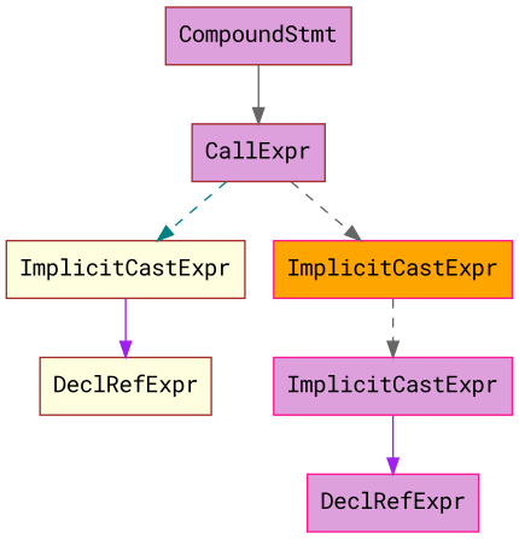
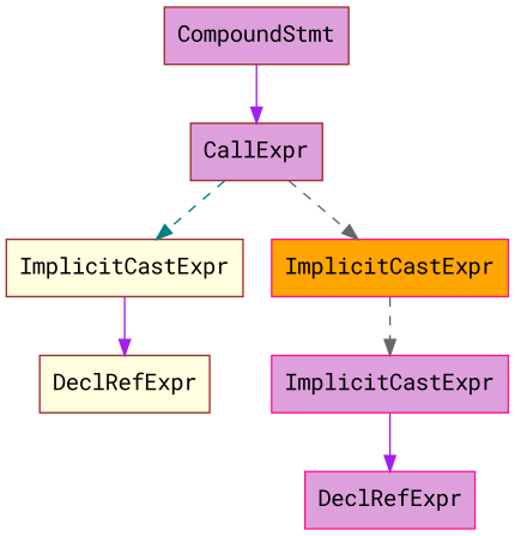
  digraph {
    fontname="Roboto Mono"
    node [shape=record style=filled fillcolor=plum color=brown fontname="Roboto Mono"]
    edge [color=purple style=solid fontname="Roboto Mono"]
    n1 [label="{CompoundStmt}"]
    n2 [label="{CallExpr}"]
    n3 [label="{ImplicitCastExpr}" fillcolor=lightyellow]
    n4 [label="{ImplicitCastExpr}" fillcolor=orange color=deeppink]
    n5 [label="{DeclRefExpr}" fillcolor=lightyellow]
    n6 [label="{ImplicitCastExpr}" color=deeppink]
    n7 [label="{DeclRefExpr}" color=deeppink]
-   n1 -> n2 [color=gray40]
+   n1 -> n2
    n2 -> n3 [color=teal style=dashed]
    n2 -> n4 [color=gray40 style=dashed]
    n3 -> n5
    n4 -> n6 [color=gray40 style=dashed]
    n6 -> n7
  }
